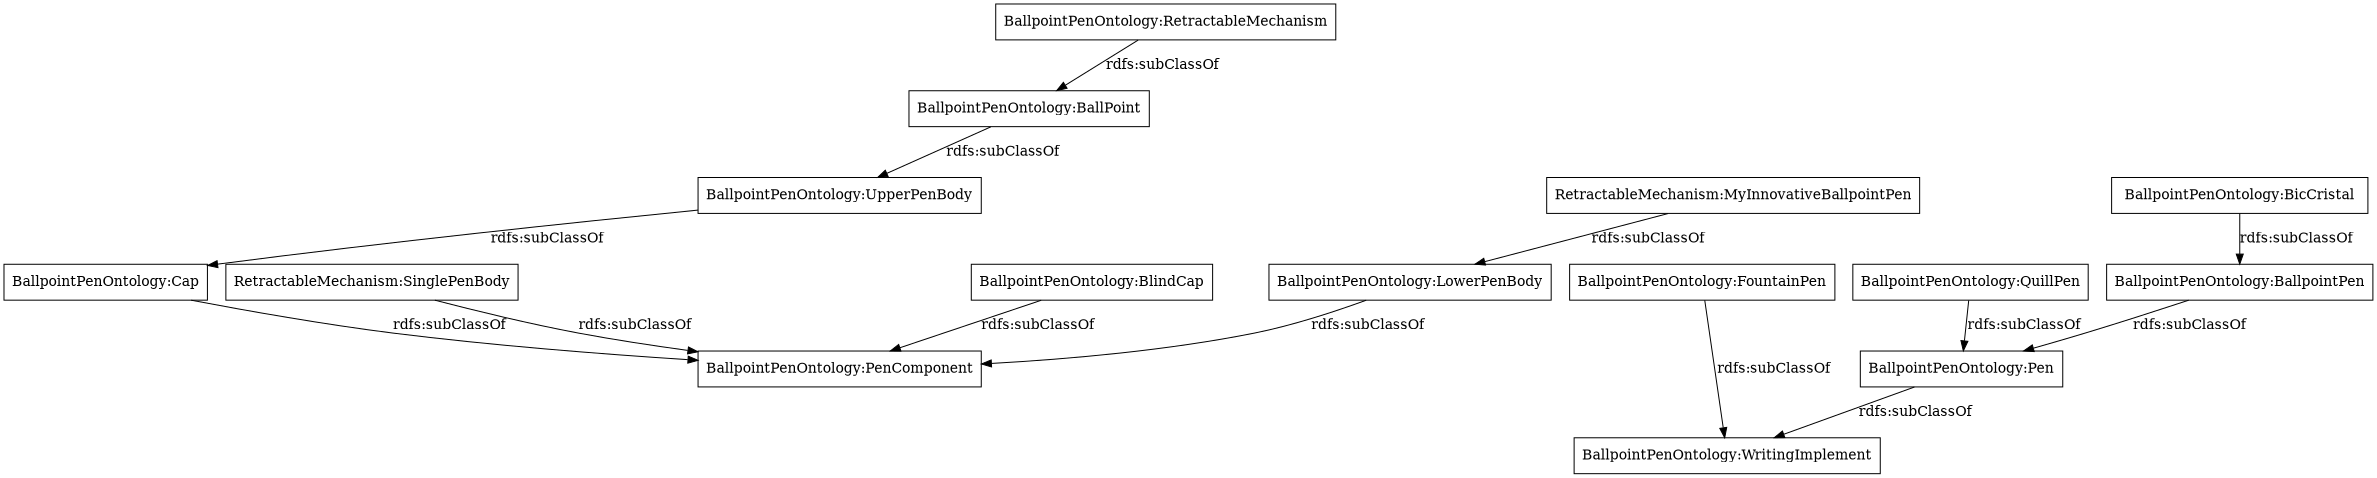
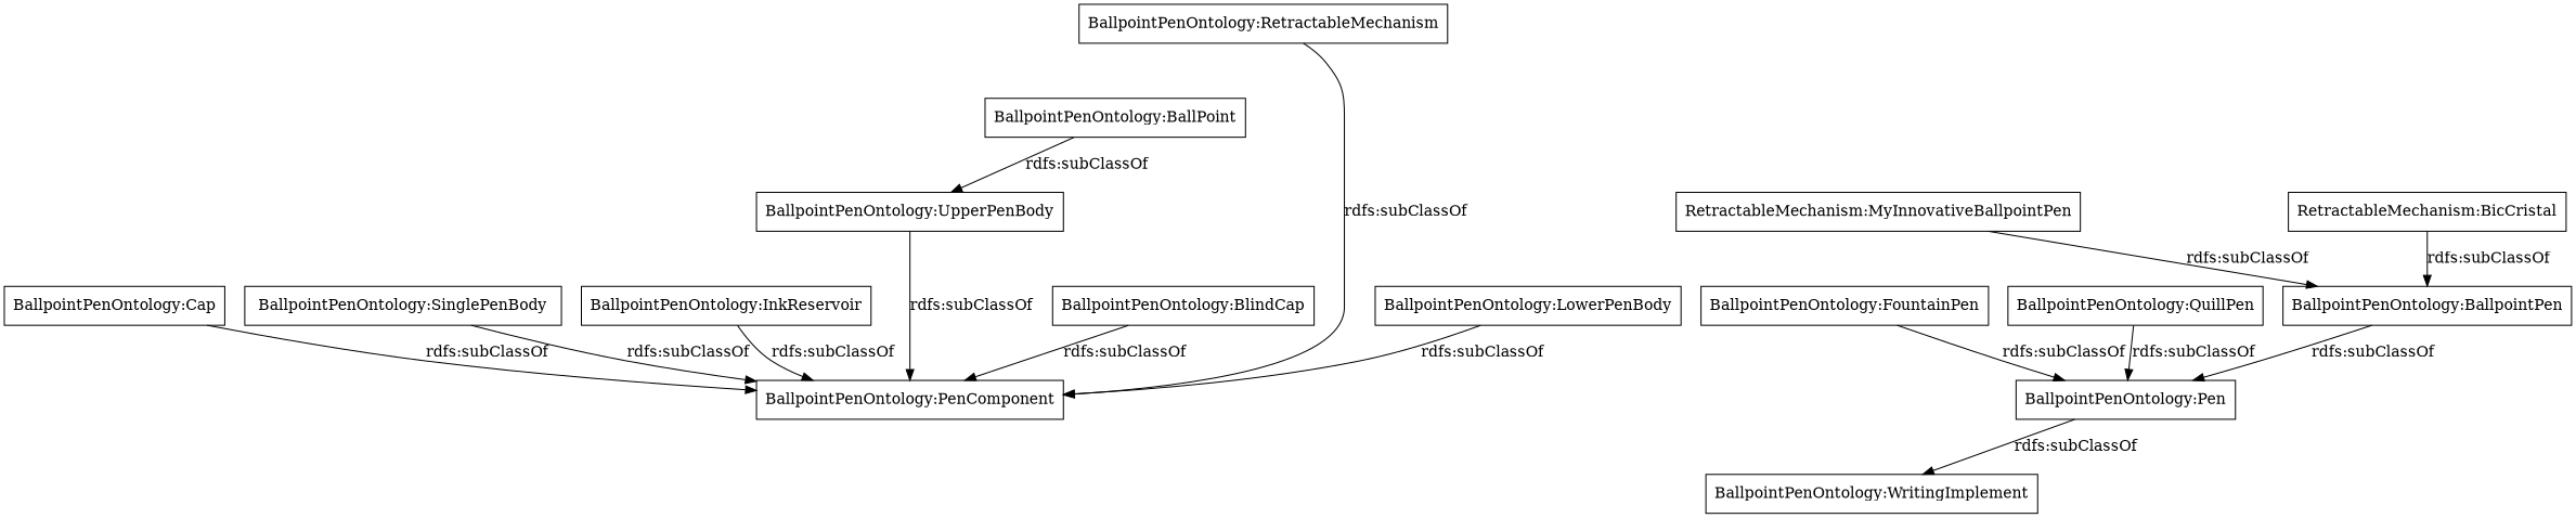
  digraph {
    rankdir=TB
    node [color=black shape=rectangle]
+   "BallpointPenOntology:InkReservoir"
    "BallpointPenOntology:PenComponent"
    n3 [label="RetractableMechanism:MyInnovativeBallpointPen"]
    "BallpointPenOntology:BallpointPen"
    "BallpointPenOntology:Pen"
    "BallpointPenOntology:FountainPen"
    "BallpointPenOntology:WritingImplement"
    "BallpointPenOntology:BlindCap"
-   "BallpointPenOntology:BicCristal"
+   "BallpointPenOntology:BicCristal" [label="RetractableMechanism:BicCristal"]
    "BallpointPenOntology:UpperPenBody"
    "BallpointPenOntology:QuillPen"
    "BallpointPenOntology:RetractableMechanism"
    "BallpointPenOntology:Cap"
-   "BallpointPenOntology:SinglePenBody" [label="RetractableMechanism:SinglePenBody"]
+   "BallpointPenOntology:SinglePenBody"
    "BallpointPenOntology:LowerPenBody"
    "BallpointPenOntology:BallPoint"
-   n3 -> "BallpointPenOntology:LowerPenBody" [label="rdfs:subClassOf"]
+   "BallpointPenOntology:InkReservoir" -> "BallpointPenOntology:PenComponent" [label="rdfs:subClassOf"]
+   n3 -> "BallpointPenOntology:BallpointPen" [label="rdfs:subClassOf"]
    "BallpointPenOntology:BallpointPen" -> "BallpointPenOntology:Pen" [label="rdfs:subClassOf"]
    "BallpointPenOntology:Pen" -> "BallpointPenOntology:WritingImplement" [label="rdfs:subClassOf"]
-   "BallpointPenOntology:FountainPen" -> "BallpointPenOntology:WritingImplement" [label="rdfs:subClassOf"]
+   "BallpointPenOntology:FountainPen" -> "BallpointPenOntology:Pen" [label="rdfs:subClassOf"]
    "BallpointPenOntology:BlindCap" -> "BallpointPenOntology:PenComponent" [label="rdfs:subClassOf"]
    "BallpointPenOntology:BicCristal" -> "BallpointPenOntology:BallpointPen" [label="rdfs:subClassOf"]
-   "BallpointPenOntology:UpperPenBody" -> "BallpointPenOntology:Cap" [label="rdfs:subClassOf"]
+   "BallpointPenOntology:UpperPenBody" -> "BallpointPenOntology:PenComponent" [label="rdfs:subClassOf"]
    "BallpointPenOntology:QuillPen" -> "BallpointPenOntology:Pen" [label="rdfs:subClassOf"]
-   "BallpointPenOntology:RetractableMechanism" -> "BallpointPenOntology:BallPoint" [label="rdfs:subClassOf"]
+   "BallpointPenOntology:RetractableMechanism" -> "BallpointPenOntology:PenComponent" [label="rdfs:subClassOf"]
    "BallpointPenOntology:Cap" -> "BallpointPenOntology:PenComponent" [label="rdfs:subClassOf"]
    "BallpointPenOntology:SinglePenBody" -> "BallpointPenOntology:PenComponent" [label="rdfs:subClassOf"]
    "BallpointPenOntology:LowerPenBody" -> "BallpointPenOntology:PenComponent" [label="rdfs:subClassOf"]
    "BallpointPenOntology:BallPoint" -> "BallpointPenOntology:UpperPenBody" [label="rdfs:subClassOf"]
  }
